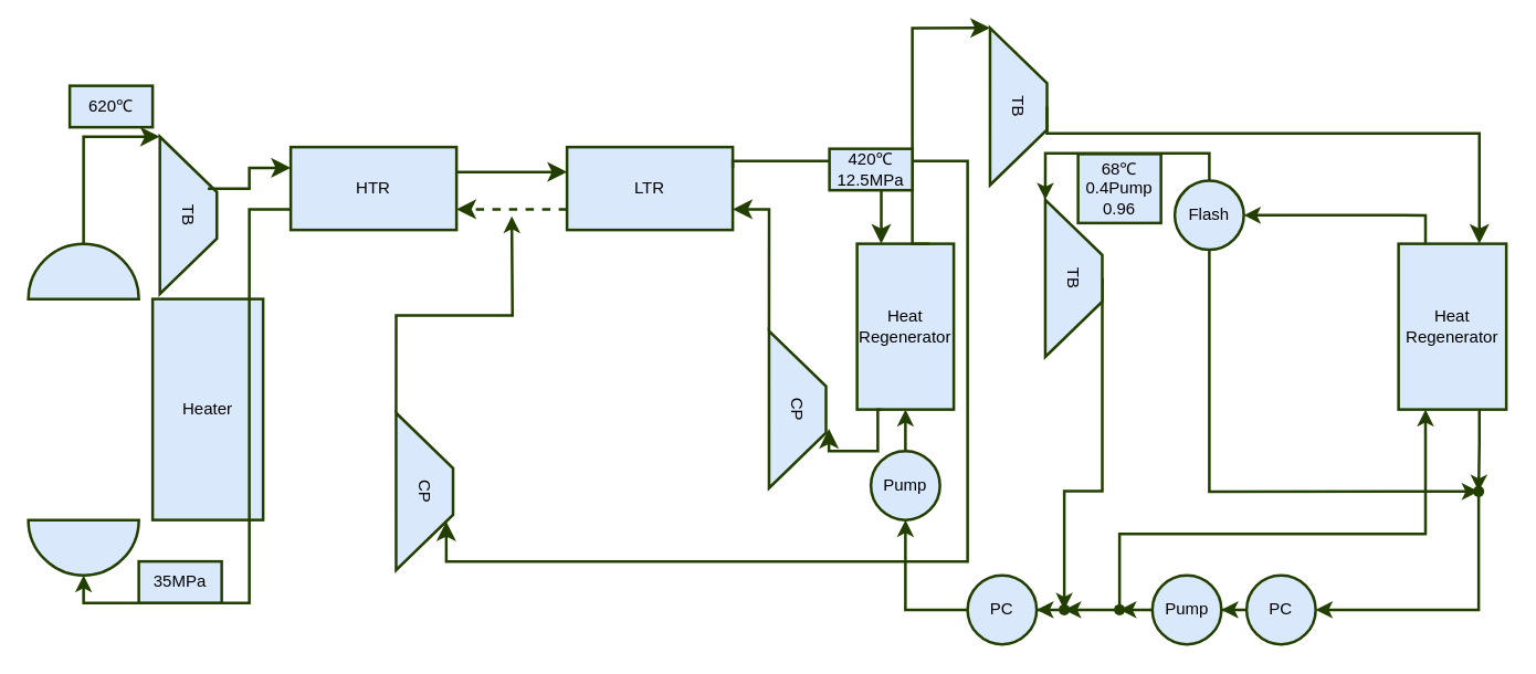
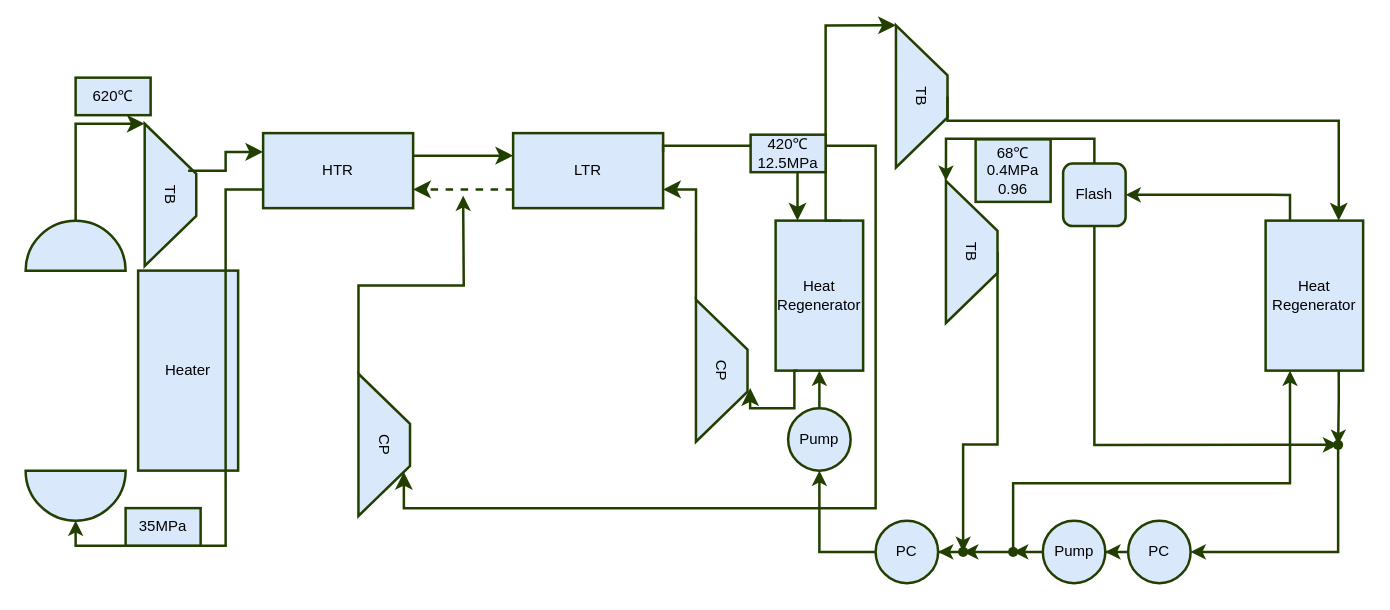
  <mxCell id="0" />
  <mxCell id="1" parent="0" />
  <mxCell id="2" value="CP" style="shape=trapezoid;perimeter=trapezoidPerimeter;whiteSpace=wrap;html=1;fixedSize=1;rotation=90;size=40;fillColor=#dae8fc;strokeColor=#223F00;strokeWidth=2;" vertex="1" parent="1"><mxGeometry x="250" y="334.75" width="113.75" height="41.25" as="geometry" /></mxCell>
  <mxCell id="3" value="Heater" style="rounded=0;whiteSpace=wrap;html=1;fillColor=#dae8fc;strokeColor=#223F00;strokeWidth=2;" vertex="1" parent="1"><mxGeometry x="110" y="216" width="80" height="160" as="geometry" /></mxCell>
  <mxCell id="4" value="" style="verticalLabelPosition=bottom;verticalAlign=top;html=1;shape=mxgraph.basic.half_circle;fillColor=#dae8fc;strokeColor=#223F00;strokeWidth=2;" vertex="1" parent="1"><mxGeometry x="20" y="376" width="80" height="40" as="geometry" /></mxCell>
  <mxCell id="5" value="" style="verticalLabelPosition=bottom;verticalAlign=top;html=1;shape=mxgraph.basic.half_circle;rotation=-180;fillColor=#dae8fc;strokeColor=#223F00;strokeWidth=2;" vertex="1" parent="1"><mxGeometry x="20" y="176" width="80" height="40" as="geometry" /></mxCell>
  <mxCell id="6" style="edgeStyle=orthogonalEdgeStyle;rounded=0;orthogonalLoop=1;jettySize=auto;html=1;exitX=0.5;exitY=0;exitDx=0;exitDy=0;entryX=0;entryY=1;entryDx=0;entryDy=0;fillColor=#dae8fc;strokeColor=#223F00;strokeWidth=2;" edge="1" parent="1" source="8" target="31"><mxGeometry relative="1" as="geometry" /></mxCell>
  <mxCell id="7" style="edgeStyle=orthogonalEdgeStyle;rounded=0;orthogonalLoop=1;jettySize=auto;html=1;exitX=0.5;exitY=1;exitDx=0;exitDy=0;entryX=-0.014;entryY=0.571;entryDx=0;entryDy=0;entryPerimeter=0;fillColor=#dae8fc;strokeColor=#223F00;strokeWidth=2;" edge="1" parent="1" source="8" target="33"><mxGeometry relative="1" as="geometry"><Array as="points"><mxPoint x="875" y="355" /></Array></mxGeometry></mxCell>
- <mxCell id="8" value="Flash" style="ellipse;whiteSpace=wrap;html=1;aspect=fixed;fillColor=#dae8fc;strokeColor=#223F00;strokeWidth=2;" vertex="1" parent="1"><mxGeometry x="850" y="130.38" width="50" height="50" as="geometry" /></mxCell>
+ <mxCell id="8" value="Flash" style="whiteSpace=wrap;html=1;aspect=fixed;fillColor=#dae8fc;strokeColor=#223F00;strokeWidth=2;rounded=1;" vertex="1" parent="1"><mxGeometry x="850" y="130.38" width="50" height="50" as="geometry" /></mxCell>
  <mxCell id="9" value="TB" style="shape=trapezoid;perimeter=trapezoidPerimeter;whiteSpace=wrap;html=1;fixedSize=1;rotation=90;size=40;fillColor=#dae8fc;strokeColor=#223F00;strokeWidth=2;" vertex="1" parent="1"><mxGeometry x="79" y="134.75" width="113.75" height="41.25" as="geometry" /></mxCell>
  <mxCell id="10" value="" style="edgeStyle=elbowEdgeStyle;elbow=horizontal;endArrow=classic;html=1;curved=0;rounded=0;endSize=8;startSize=8;exitX=0.5;exitY=1;exitDx=0;exitDy=0;exitPerimeter=0;entryX=0;entryY=1;entryDx=0;entryDy=0;fillColor=#dae8fc;strokeColor=#223F00;strokeWidth=2;" edge="1" parent="1" source="5" target="9"><mxGeometry width="50" height="50" relative="1" as="geometry"><mxPoint x="360" y="196" as="sourcePoint" /><mxPoint x="210" y="86" as="targetPoint" /><Array as="points"><mxPoint x="60" y="136" /></Array></mxGeometry></mxCell>
  <mxCell id="11" value="" style="edgeStyle=elbowEdgeStyle;elbow=horizontal;endArrow=classic;html=1;curved=0;rounded=0;endSize=8;startSize=8;entryX=0;entryY=0.25;entryDx=0;entryDy=0;exitX=0.33;exitY=0.158;exitDx=0;exitDy=0;exitPerimeter=0;fillColor=#dae8fc;strokeColor=#223F00;strokeWidth=2;" edge="1" parent="1" source="9" target="13"><mxGeometry width="50" height="50" relative="1" as="geometry"><mxPoint x="160" y="136" as="sourcePoint" /><mxPoint x="279" y="126" as="targetPoint" /></mxGeometry></mxCell>
  <mxCell id="12" style="edgeStyle=orthogonalEdgeStyle;rounded=0;orthogonalLoop=1;jettySize=auto;html=1;exitX=0;exitY=0.75;exitDx=0;exitDy=0;entryX=0.5;entryY=1;entryDx=0;entryDy=0;entryPerimeter=0;fillColor=#dae8fc;strokeColor=#223F00;strokeWidth=2;" edge="1" parent="1" source="13" target="4"><mxGeometry relative="1" as="geometry"><Array as="points"><mxPoint x="180" y="151" /><mxPoint x="180" y="436" /><mxPoint x="60" y="436" /></Array></mxGeometry></mxCell>
  <mxCell id="13" value="HTR" style="rounded=0;whiteSpace=wrap;html=1;fillColor=#dae8fc;strokeColor=#223F00;strokeWidth=2;" vertex="1" parent="1"><mxGeometry x="210" y="106" width="120" height="60" as="geometry" /></mxCell>
  <mxCell id="14" value="" style="edgeStyle=elbowEdgeStyle;elbow=horizontal;endArrow=classic;html=1;curved=0;rounded=0;endSize=8;startSize=8;exitX=0.5;exitY=1;exitDx=0;exitDy=0;exitPerimeter=0;fillColor=#dae8fc;strokeColor=#223F00;strokeWidth=2;" edge="1" parent="1"><mxGeometry width="50" height="50" relative="1" as="geometry"><mxPoint x="330" y="124" as="sourcePoint" /><mxPoint x="410" y="124" as="targetPoint" /></mxGeometry></mxCell>
  <mxCell id="15" value="LTR" style="rounded=0;whiteSpace=wrap;html=1;fillColor=#dae8fc;strokeColor=#223F00;strokeWidth=2;" vertex="1" parent="1"><mxGeometry x="410" y="106" width="120" height="60" as="geometry" /></mxCell>
  <mxCell id="16" value="Heat Regenerator" style="rounded=0;whiteSpace=wrap;html=1;fillColor=#dae8fc;strokeColor=#223F00;strokeWidth=2;" vertex="1" parent="1"><mxGeometry x="620" y="176" width="70" height="120" as="geometry" /></mxCell>
  <mxCell id="17" value="" style="edgeStyle=segmentEdgeStyle;endArrow=classic;html=1;curved=0;rounded=0;endSize=8;startSize=8;entryX=0.75;entryY=0;entryDx=0;entryDy=0;fillColor=#dae8fc;strokeColor=#223F00;strokeWidth=2;" edge="1" parent="1" target="2"><mxGeometry width="50" height="50" relative="1" as="geometry"><mxPoint x="630" y="116" as="sourcePoint" /><mxPoint x="360" y="376" as="targetPoint" /><Array as="points"><mxPoint x="700" y="116" /><mxPoint x="700" y="406" /><mxPoint x="323" y="406" /></Array></mxGeometry></mxCell>
  <mxCell id="18" value="CP" style="shape=trapezoid;perimeter=trapezoidPerimeter;whiteSpace=wrap;html=1;fixedSize=1;rotation=90;size=40;fillColor=#dae8fc;strokeColor=#223F00;strokeWidth=2;" vertex="1" parent="1"><mxGeometry x="520" y="275.37" width="113.75" height="41.25" as="geometry" /></mxCell>
  <mxCell id="19" value="" style="edgeStyle=segmentEdgeStyle;endArrow=classic;html=1;curved=0;rounded=0;endSize=8;startSize=8;exitX=1;exitY=0.25;exitDx=0;exitDy=0;entryX=0.25;entryY=0;entryDx=0;entryDy=0;fillColor=#dae8fc;strokeColor=#223F00;strokeWidth=2;" edge="1" parent="1" source="15" target="16"><mxGeometry width="50" height="50" relative="1" as="geometry"><mxPoint x="640" y="156" as="sourcePoint" /><mxPoint x="470" y="386" as="targetPoint" /><Array as="points"><mxPoint x="530" y="116" /><mxPoint x="637" y="116" /></Array></mxGeometry></mxCell>
  <mxCell id="20" value="" style="edgeStyle=segmentEdgeStyle;endArrow=classic;html=1;curved=0;rounded=0;endSize=8;startSize=8;entryX=0.623;entryY=-0.052;entryDx=0;entryDy=0;entryPerimeter=0;exitX=0.25;exitY=1;exitDx=0;exitDy=0;fillColor=#dae8fc;strokeColor=#223F00;strokeWidth=2;" edge="1" parent="1" source="16" target="18"><mxGeometry width="50" height="50" relative="1" as="geometry"><mxPoint x="635" y="336" as="sourcePoint" /><mxPoint x="580" y="316" as="targetPoint" /><Array as="points"><mxPoint x="635" y="326" /><mxPoint x="600" y="326" /></Array></mxGeometry></mxCell>
  <mxCell id="21" value="" style="edgeStyle=segmentEdgeStyle;endArrow=classic;html=1;curved=0;rounded=0;endSize=8;startSize=8;exitX=0;exitY=1;exitDx=0;exitDy=0;entryX=1;entryY=0.75;entryDx=0;entryDy=0;fillColor=#dae8fc;strokeColor=#223F00;strokeWidth=2;" edge="1" parent="1" source="18" target="15"><mxGeometry width="50" height="50" relative="1" as="geometry"><mxPoint x="595" y="176" as="sourcePoint" /><mxPoint x="540" y="196" as="targetPoint" /><Array as="points"><mxPoint x="556" y="151" /></Array></mxGeometry></mxCell>
  <mxCell id="22" value="" style="edgeStyle=elbowEdgeStyle;elbow=horizontal;endArrow=classic;html=1;curved=0;rounded=0;endSize=8;startSize=8;exitX=0;exitY=0.75;exitDx=0;exitDy=0;entryX=1;entryY=0.75;entryDx=0;entryDy=0;fillColor=#dae8fc;strokeColor=#223F00;strokeWidth=2;dashed=1;" edge="1" parent="1" source="15" target="13"><mxGeometry width="50" height="50" relative="1" as="geometry"><mxPoint x="340" y="134" as="sourcePoint" /><mxPoint x="420" y="134" as="targetPoint" /></mxGeometry></mxCell>
  <mxCell id="23" style="edgeStyle=orthogonalEdgeStyle;rounded=0;orthogonalLoop=1;jettySize=auto;html=1;exitX=0;exitY=1;exitDx=0;exitDy=0;fillColor=#dae8fc;strokeColor=#223F00;strokeWidth=2;" edge="1" parent="1" source="2"><mxGeometry relative="1" as="geometry"><mxPoint x="370" y="156" as="targetPoint" /></mxGeometry></mxCell>
  <mxCell id="24" value="TB" style="shape=trapezoid;perimeter=trapezoidPerimeter;whiteSpace=wrap;html=1;fixedSize=1;rotation=90;size=40;fillColor=#dae8fc;strokeColor=#223F00;strokeWidth=2;" vertex="1" parent="1"><mxGeometry x="680" y="56" width="113.75" height="41.25" as="geometry" /></mxCell>
  <mxCell id="25" value="" style="edgeStyle=segmentEdgeStyle;endArrow=classic;html=1;curved=0;rounded=0;endSize=8;startSize=8;exitX=0.75;exitY=0;exitDx=0;exitDy=0;entryX=0;entryY=1;entryDx=0;entryDy=0;fillColor=#dae8fc;strokeColor=#223F00;strokeWidth=2;" edge="1" parent="1" source="16" target="24"><mxGeometry width="50" height="50" relative="1" as="geometry"><mxPoint x="540" y="131" as="sourcePoint" /><mxPoint x="645" y="186" as="targetPoint" /><Array as="points"><mxPoint x="660" y="176" /><mxPoint x="660" y="20" /></Array></mxGeometry></mxCell>
  <mxCell id="26" style="edgeStyle=orthogonalEdgeStyle;rounded=0;orthogonalLoop=1;jettySize=auto;html=1;exitX=0.25;exitY=0;exitDx=0;exitDy=0;entryX=1;entryY=0.5;entryDx=0;entryDy=0;fillColor=#dae8fc;strokeColor=#223F00;strokeWidth=2;" edge="1" parent="1" source="28" target="8"><mxGeometry relative="1" as="geometry" /></mxCell>
  <mxCell id="27" value="" style="edgeStyle=orthogonalEdgeStyle;rounded=0;orthogonalLoop=1;jettySize=auto;html=1;exitX=0.75;exitY=1;exitDx=0;exitDy=0;fillColor=#dae8fc;strokeColor=#223F00;strokeWidth=2;" edge="1" parent="1" source="28" target="33"><mxGeometry relative="1" as="geometry" /></mxCell>
  <mxCell id="28" value="Heat Regenerator" style="rounded=0;whiteSpace=wrap;html=1;fillColor=#dae8fc;strokeColor=#223F00;strokeWidth=2;" vertex="1" parent="1"><mxGeometry x="1012" y="176" width="78" height="120" as="geometry" /></mxCell>
  <mxCell id="29" value="" style="edgeStyle=segmentEdgeStyle;endArrow=classic;html=1;curved=0;rounded=0;endSize=8;startSize=8;entryX=0.75;entryY=0;entryDx=0;entryDy=0;exitX=0.5;exitY=0;exitDx=0;exitDy=0;fillColor=#dae8fc;strokeColor=#223F00;strokeWidth=2;" edge="1" parent="1" source="24" target="28"><mxGeometry width="50" height="50" relative="1" as="geometry"><mxPoint x="760" y="126" as="sourcePoint" /><mxPoint x="1105" y="175.37" as="targetPoint" /><Array as="points"><mxPoint x="757" y="96" /><mxPoint x="1071" y="96" /></Array></mxGeometry></mxCell>
  <mxCell id="30" style="edgeStyle=orthogonalEdgeStyle;rounded=0;orthogonalLoop=1;jettySize=auto;html=1;exitX=0.5;exitY=0;exitDx=0;exitDy=0;fillColor=#dae8fc;strokeColor=#223F00;strokeWidth=2;" edge="1" parent="1" source="31" target="42"><mxGeometry relative="1" as="geometry"><mxPoint x="720" y="446" as="targetPoint" /><Array as="points"><mxPoint x="797" y="355" /></Array></mxGeometry></mxCell>
  <mxCell id="31" value="TB" style="shape=trapezoid;perimeter=trapezoidPerimeter;whiteSpace=wrap;html=1;fixedSize=1;rotation=90;size=40;fillColor=#dae8fc;strokeColor=#223F00;strokeWidth=2;" vertex="1" parent="1"><mxGeometry x="720" y="180.38" width="113.75" height="41.25" as="geometry" /></mxCell>
  <mxCell id="32" value="" style="edgeStyle=orthogonalEdgeStyle;rounded=0;orthogonalLoop=1;jettySize=auto;html=1;entryX=1;entryY=0.5;entryDx=0;entryDy=0;fillColor=#dae8fc;strokeColor=#223F00;strokeWidth=2;" edge="1" parent="1" source="33" target="35"><mxGeometry relative="1" as="geometry"><mxPoint x="1042" y="376" as="targetPoint" /><Array as="points"><mxPoint x="1070" y="441" /></Array></mxGeometry></mxCell>
  <mxCell id="33" value="" style="shape=waypoint;sketch=0;fillStyle=solid;size=6;pointerEvents=1;points=[];fillColor=#dae8fc;resizable=0;rotatable=0;perimeter=centerPerimeter;snapToPoint=1;strokeColor=#223F00;strokeWidth=2;" vertex="1" parent="1"><mxGeometry x="1060" y="345.38" width="20" height="20" as="geometry" /></mxCell>
  <mxCell id="34" value="" style="edgeStyle=orthogonalEdgeStyle;rounded=0;orthogonalLoop=1;jettySize=auto;html=1;fillColor=#dae8fc;strokeColor=#223F00;strokeWidth=2;" edge="1" parent="1" source="35" target="37"><mxGeometry relative="1" as="geometry" /></mxCell>
  <mxCell id="35" value="PC" style="ellipse;whiteSpace=wrap;html=1;aspect=fixed;fillColor=#dae8fc;strokeColor=#223F00;strokeWidth=2;" vertex="1" parent="1"><mxGeometry x="902" y="416" width="50" height="50" as="geometry" /></mxCell>
  <mxCell id="36" value="" style="edgeStyle=orthogonalEdgeStyle;rounded=0;orthogonalLoop=1;jettySize=auto;html=1;fillColor=#dae8fc;strokeColor=#223F00;strokeWidth=2;" edge="1" parent="1" source="37" target="39"><mxGeometry relative="1" as="geometry" /></mxCell>
  <mxCell id="37" value="Pump" style="ellipse;whiteSpace=wrap;html=1;aspect=fixed;fillColor=#dae8fc;strokeColor=#223F00;strokeWidth=2;" vertex="1" parent="1"><mxGeometry x="833.75" y="416" width="50" height="50" as="geometry" /></mxCell>
  <mxCell id="38" value="" style="edgeStyle=orthogonalEdgeStyle;rounded=0;orthogonalLoop=1;jettySize=auto;html=1;fillColor=#dae8fc;strokeColor=#223F00;strokeWidth=2;" edge="1" parent="1" source="39" target="42"><mxGeometry relative="1" as="geometry" /></mxCell>
  <mxCell id="39" value="" style="shape=waypoint;sketch=0;fillStyle=solid;size=6;pointerEvents=1;points=[];fillColor=#dae8fc;resizable=0;rotatable=0;perimeter=centerPerimeter;snapToPoint=1;strokeColor=#223F00;strokeWidth=2;" vertex="1" parent="1"><mxGeometry x="800" y="431" width="20" height="20" as="geometry" /></mxCell>
  <mxCell id="40" value="" style="edgeStyle=orthogonalEdgeStyle;rounded=0;orthogonalLoop=1;jettySize=auto;html=1;entryX=0.25;entryY=1;entryDx=0;entryDy=0;fillColor=#dae8fc;strokeColor=#223F00;strokeWidth=2;" edge="1" parent="1" source="39" target="28"><mxGeometry relative="1" as="geometry"><mxPoint x="1118" y="365" as="sourcePoint" /><mxPoint x="1010" y="451" as="targetPoint" /><Array as="points"><mxPoint x="810" y="386" /><mxPoint x="1032" y="386" /></Array></mxGeometry></mxCell>
  <mxCell id="41" value="" style="edgeStyle=orthogonalEdgeStyle;rounded=0;orthogonalLoop=1;jettySize=auto;html=1;fillColor=#dae8fc;strokeColor=#223F00;strokeWidth=2;" edge="1" parent="1" source="42" target="44"><mxGeometry relative="1" as="geometry" /></mxCell>
  <mxCell id="42" value="" style="shape=waypoint;sketch=0;fillStyle=solid;size=6;pointerEvents=1;points=[];fillColor=#dae8fc;resizable=0;rotatable=0;perimeter=centerPerimeter;snapToPoint=1;strokeColor=#223F00;strokeWidth=2;" vertex="1" parent="1"><mxGeometry x="760" y="431" width="20" height="20" as="geometry" /></mxCell>
  <mxCell id="43" style="edgeStyle=orthogonalEdgeStyle;rounded=0;orthogonalLoop=1;jettySize=auto;html=1;exitX=0;exitY=0.5;exitDx=0;exitDy=0;entryX=0.5;entryY=1;entryDx=0;entryDy=0;fillColor=#dae8fc;strokeColor=#223F00;strokeWidth=2;" edge="1" parent="1" source="44" target="46"><mxGeometry relative="1" as="geometry" /></mxCell>
  <mxCell id="44" value="PC" style="ellipse;whiteSpace=wrap;html=1;aspect=fixed;fillColor=#dae8fc;strokeColor=#223F00;strokeWidth=2;" vertex="1" parent="1"><mxGeometry x="700" y="416" width="50" height="50" as="geometry" /></mxCell>
  <mxCell id="45" style="edgeStyle=orthogonalEdgeStyle;rounded=0;orthogonalLoop=1;jettySize=auto;html=1;exitX=0.5;exitY=0;exitDx=0;exitDy=0;entryX=0.5;entryY=1;entryDx=0;entryDy=0;fillColor=#dae8fc;strokeColor=#223F00;strokeWidth=2;" edge="1" parent="1" source="46" target="16"><mxGeometry relative="1" as="geometry" /></mxCell>
  <mxCell id="46" value="Pump" style="ellipse;whiteSpace=wrap;html=1;aspect=fixed;fillColor=#dae8fc;strokeColor=#223F00;strokeWidth=2;" vertex="1" parent="1"><mxGeometry x="630" y="326" width="50" height="50" as="geometry" /></mxCell>
- <mxCell id="47" value="620℃" style="text;strokeColor=#223F00;align=center;fillColor=#dae8fc;html=1;verticalAlign=middle;whiteSpace=wrap;rounded=0;strokeWidth=2;" vertex="1" parent="1"><mxGeometry x="50" y="61.63" width="60" height="30" as="geometry" /></mxCell>
+ <mxCell id="47" value="620℃" style="text;strokeColor=#223F00;align=center;fillColor=#dae8fc;html=1;verticalAlign=middle;whiteSpace=wrap;rounded=0;strokeWidth=2;" vertex="1" parent="1"><mxGeometry x="60" y="61.63" width="60" height="30" as="geometry" /></mxCell>
  <mxCell id="48" value="35MPa" style="text;strokeColor=#223F00;align=center;fillColor=#dae8fc;html=1;verticalAlign=middle;whiteSpace=wrap;rounded=0;strokeWidth=2;" vertex="1" parent="1"><mxGeometry x="100" y="406" width="60" height="30" as="geometry" /></mxCell>
  <mxCell id="49" value="420℃&lt;br&gt;12.5MPa" style="text;strokeColor=#223F00;align=center;fillColor=#dae8fc;html=1;verticalAlign=middle;whiteSpace=wrap;rounded=0;strokeWidth=2;" vertex="1" parent="1"><mxGeometry x="600" y="107.25" width="60" height="30" as="geometry" /></mxCell>
- <mxCell id="50" value="68℃&lt;br&gt;0.4Pump&lt;br&gt;0.96" style="text;strokeColor=#223F00;align=center;fillColor=#dae8fc;html=1;verticalAlign=middle;whiteSpace=wrap;rounded=0;strokeWidth=2;" vertex="1" parent="1"><mxGeometry x="780" y="111" width="60" height="50" as="geometry" /></mxCell>
+ <mxCell id="50" value="68℃&lt;br&gt;0.4MPa&lt;br&gt;0.96" style="text;strokeColor=#223F00;align=center;fillColor=#dae8fc;html=1;verticalAlign=middle;whiteSpace=wrap;rounded=0;strokeWidth=2;" vertex="1" parent="1"><mxGeometry x="780" y="111" width="60" height="50" as="geometry" /></mxCell>
